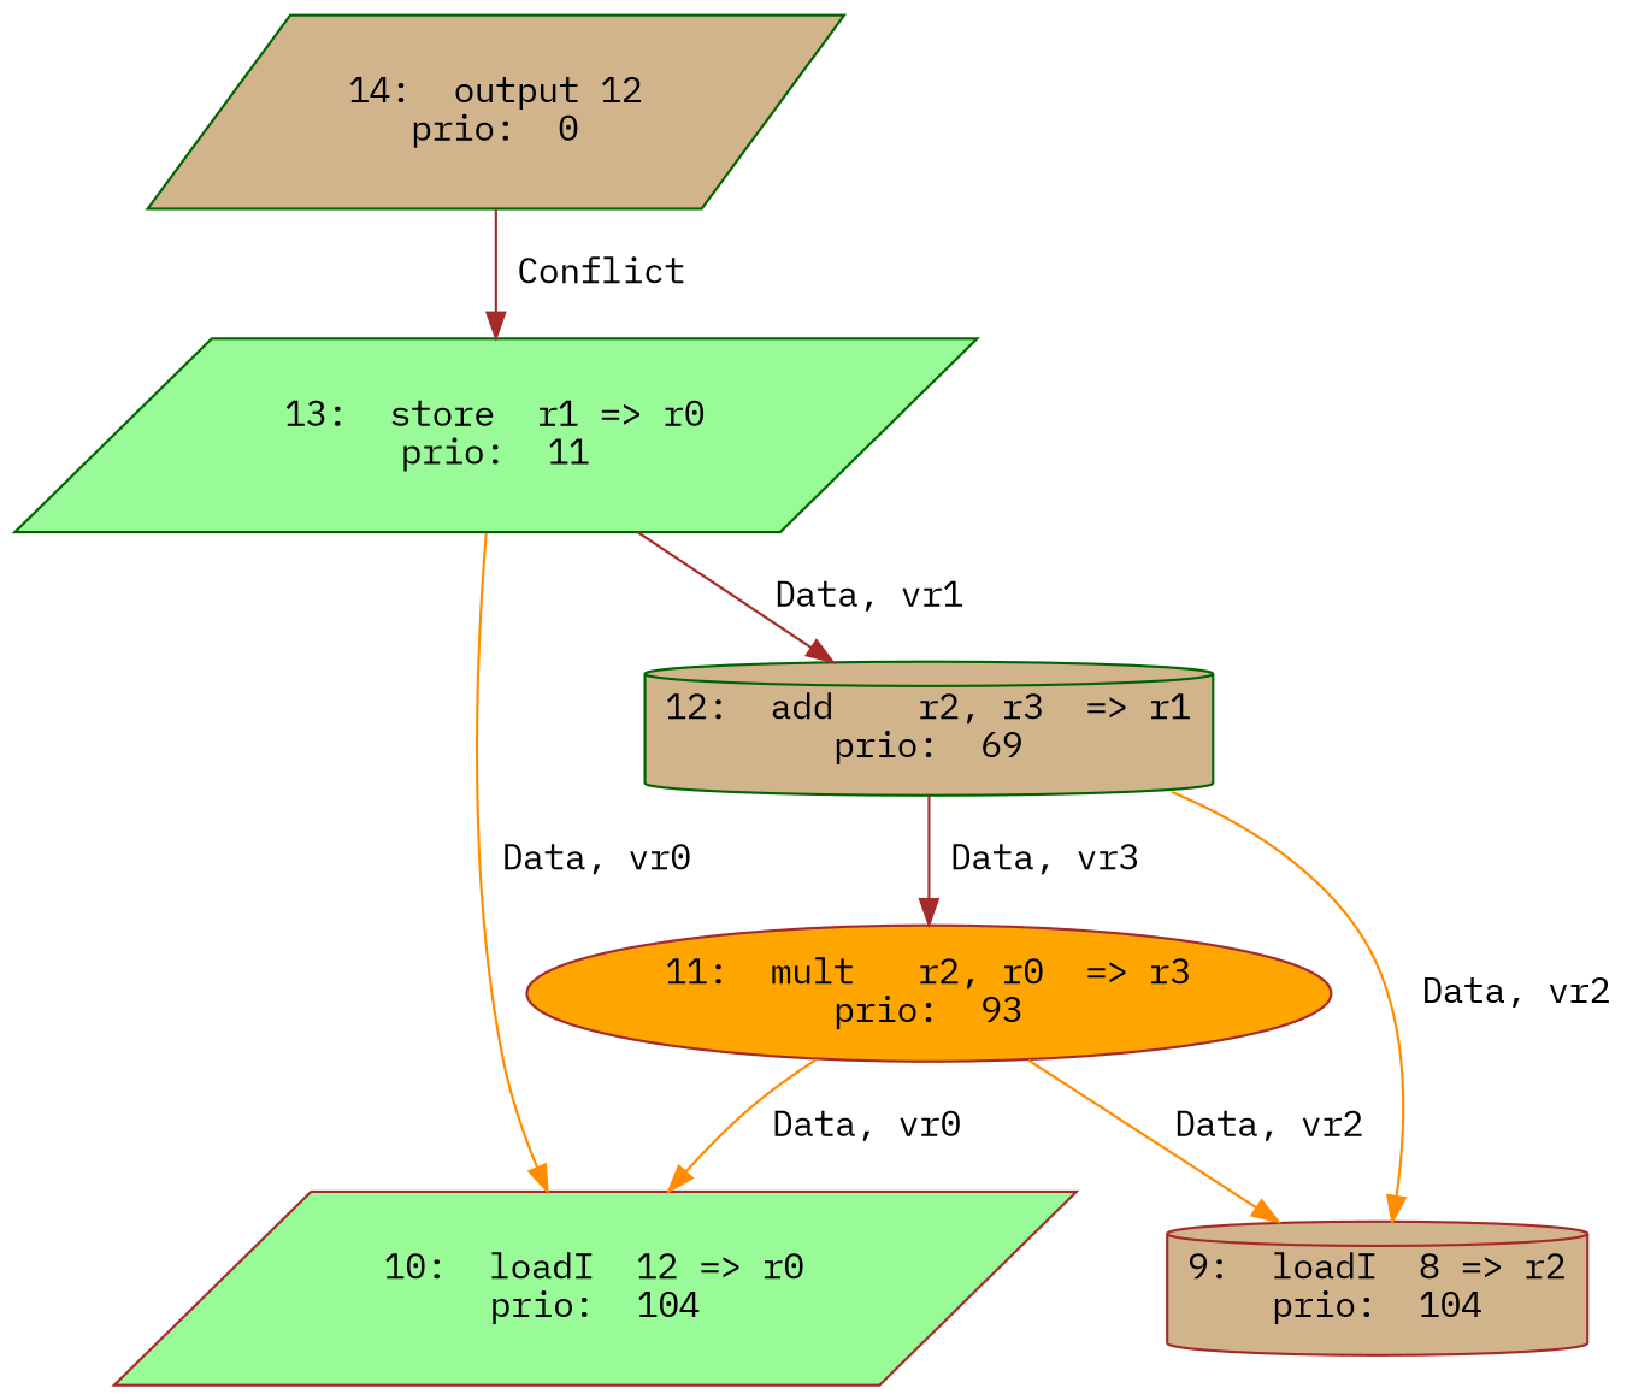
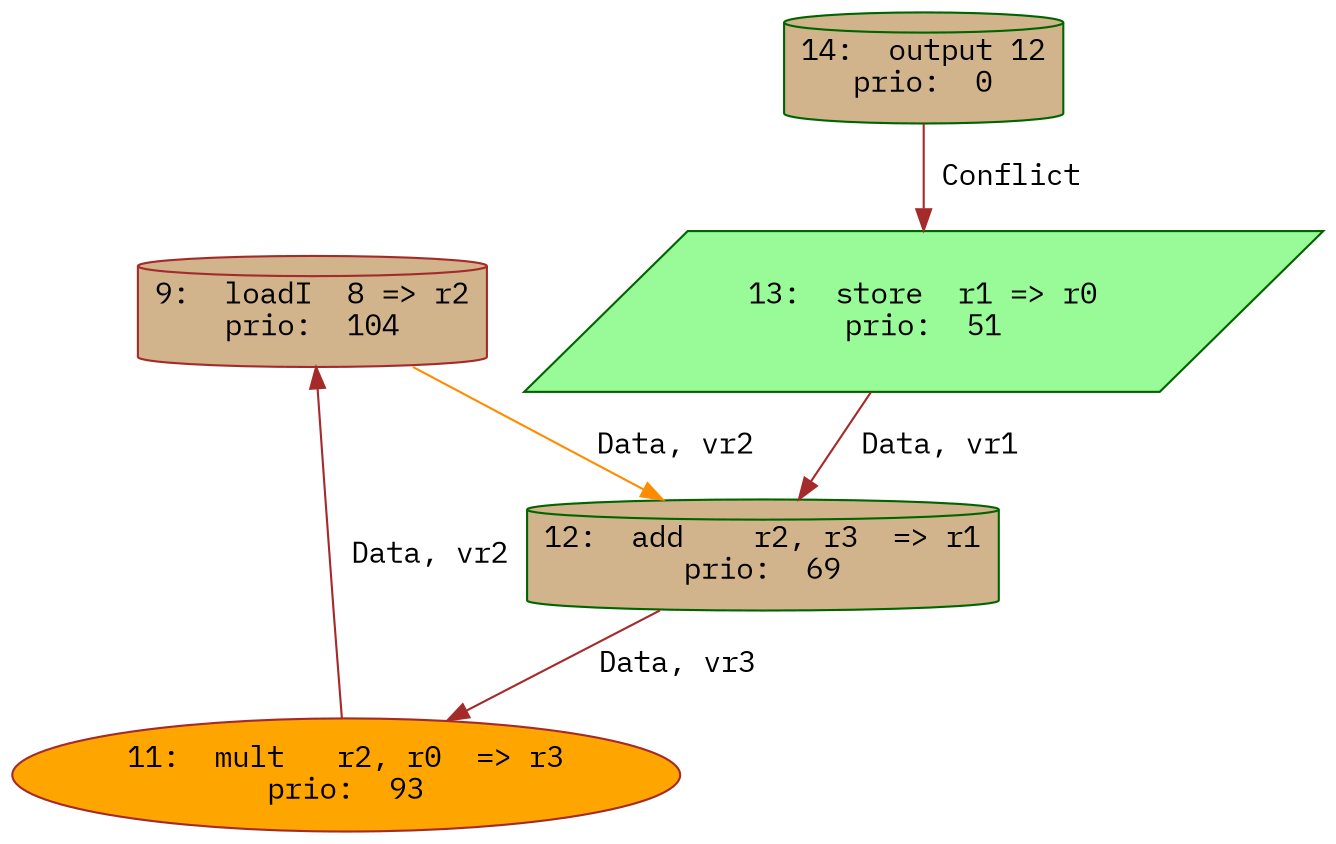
  digraph {
    fontname="IBM Plex Mono"
    node [color=brown fillcolor=tan fontname="IBM Plex Mono" shape=cylinder style=filled]
    edge [color=brown fontname="IBM Plex Mono"]
    n1 [label="9:  loadI  8 => r2\nprio:  104"]
-   n2 [fillcolor=palegreen label="10:  loadI  12 => r0\nprio:  104" shape=parallelogram]
    n3 [fillcolor=orange label="11:  mult   r2, r0  => r3\nprio:  93" shape=ellipse]
    n4 [color=darkgreen label="12:  add    r2, r3  => r1\nprio:  69"]
-   n5 [color=darkgreen fillcolor=palegreen label="13:  store  r1 => r0\nprio:  11" shape=parallelogram]
-   n6 [color=darkgreen label="14:  output 12\nprio:  0" shape=parallelogram]
-   n3 -> n1 [color=darkorange label=" Data, vr2"]
-   n3 -> n2 [color=darkorange label=" Data, vr0"]
-   n4 -> n1 [color=darkorange label=" Data, vr2"]
+   n5 [color=darkgreen fillcolor=palegreen label="13:  store  r1 => r0\nprio:  51" shape=parallelogram]
+   n6 [color=darkgreen label="14:  output 12\nprio:  0"]
+   n3 -> n1 [label=" Data, vr2"]
+   n1 -> n4 [color=darkorange label=" Data, vr2"]
    n4 -> n3 [label=" Data, vr3"]
-   n5 -> n2 [color=darkorange label=" Data, vr0"]
    n5 -> n4 [label=" Data, vr1"]
    n6 -> n5 [label=" Conflict "]
  }
